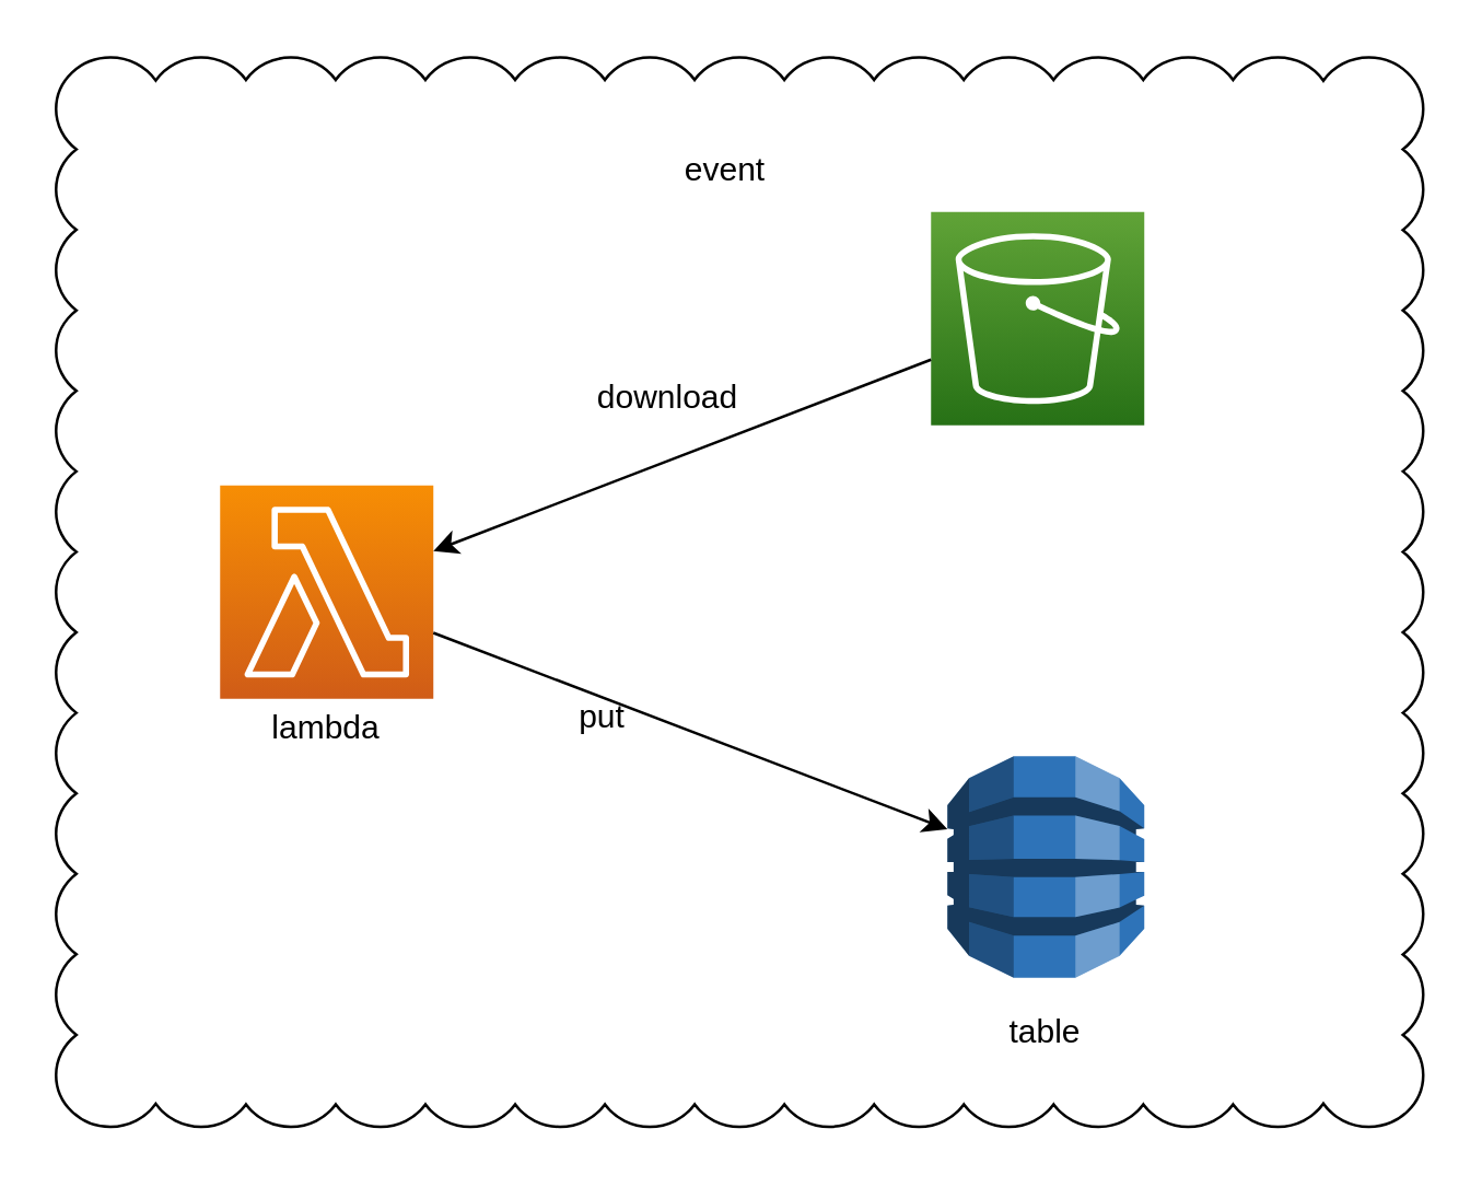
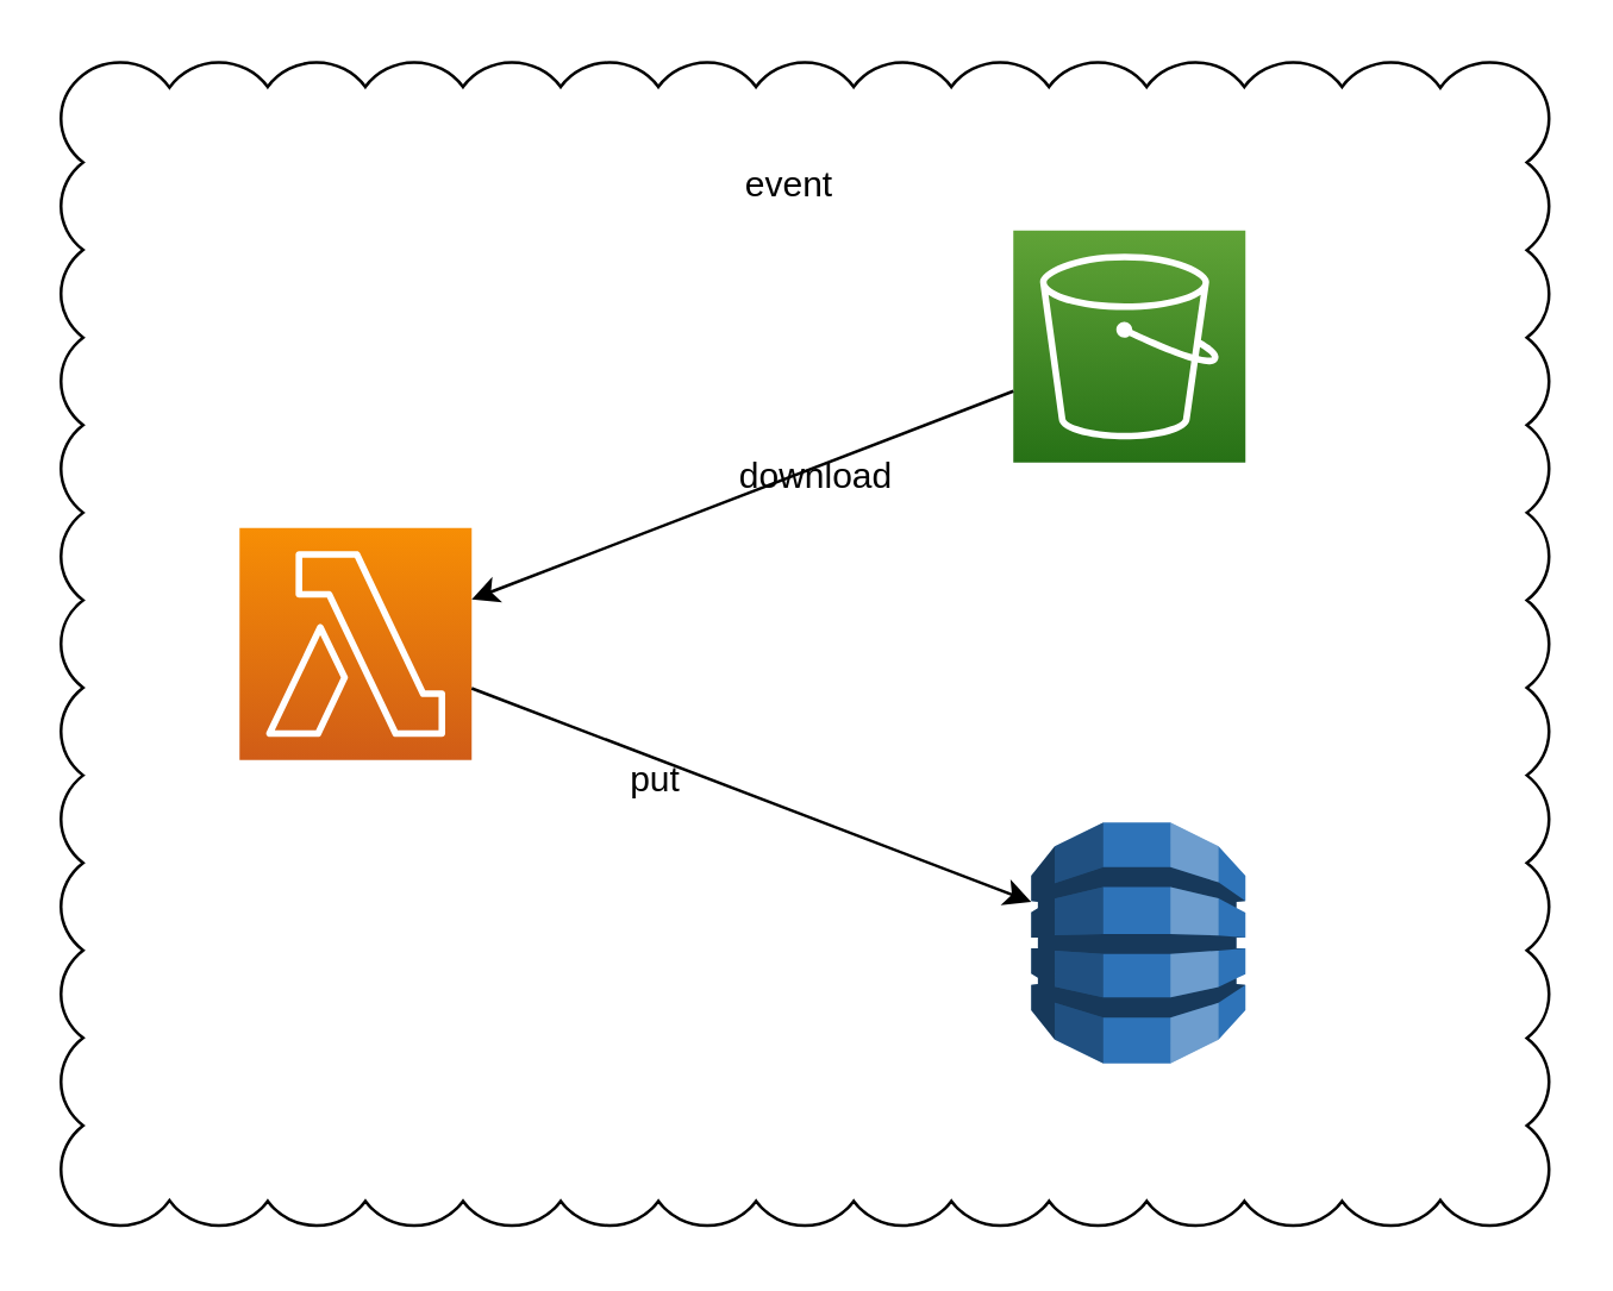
  <mxCell id="0" />
  <mxCell id="1" parent="0" />
  <mxCell id="2" value="" style="whiteSpace=wrap;html=1;shape=mxgraph.basic.cloud_rect" vertex="1" parent="1"><mxGeometry x="20" y="20.5" width="500" height="391" as="geometry" /></mxCell>
  <mxCell id="3" value="" style="outlineConnect=0;fontColor=#232F3E;gradientColor=#F78E04;gradientDirection=north;fillColor=#D05C17;strokeColor=#ffffff;dashed=0;verticalLabelPosition=bottom;verticalAlign=top;align=center;html=1;fontSize=12;fontStyle=0;aspect=fixed;shape=mxgraph.aws4.resourceIcon;resIcon=mxgraph.aws4.lambda;" vertex="1" parent="1"><mxGeometry x="80" y="177" width="78" height="78" as="geometry" /></mxCell>
  <mxCell id="4" value="" style="outlineConnect=0;fontColor=#232F3E;gradientColor=#60A337;gradientDirection=north;fillColor=#277116;strokeColor=#ffffff;dashed=0;verticalLabelPosition=bottom;verticalAlign=top;align=center;html=1;fontSize=12;fontStyle=0;aspect=fixed;shape=mxgraph.aws4.resourceIcon;resIcon=mxgraph.aws4.s3;" vertex="1" parent="1"><mxGeometry x="340" y="77" width="78" height="78" as="geometry" /></mxCell>
  <mxCell id="5" value="" style="outlineConnect=0;dashed=0;verticalLabelPosition=bottom;verticalAlign=top;align=center;html=1;shape=mxgraph.aws3.dynamo_db;fillColor=#2E73B8;gradientColor=none;" vertex="1" parent="1"><mxGeometry x="346" y="276" width="72" height="81" as="geometry" /></mxCell>
  <mxCell id="6" value="" style="endArrow=classic;html=1;" edge="1" parent="1" source="3" target="5"><mxGeometry width="50" height="50" relative="1" as="geometry"><mxPoint x="240" y="447" as="sourcePoint" /><mxPoint x="290" y="397" as="targetPoint" /></mxGeometry></mxCell>
  <mxCell id="7" value="put" style="text;html=1;strokeColor=none;fillColor=none;align=center;verticalAlign=middle;whiteSpace=wrap;rounded=0;" vertex="1" parent="1"><mxGeometry x="200" y="252" width="40" height="20" as="geometry" /></mxCell>
  <mxCell id="8" value="" style="endArrow=classic;html=1;" edge="1" parent="1" source="4" target="3"><mxGeometry width="50" height="50" relative="1" as="geometry"><mxPoint x="170" y="137" as="sourcePoint" /><mxPoint x="220" y="87" as="targetPoint" /></mxGeometry></mxCell>
- <mxCell id="9" value="download" style="text;html=1;strokeColor=none;fillColor=none;align=center;verticalAlign=middle;whiteSpace=wrap;rounded=0;" vertex="1" parent="1"><mxGeometry x="224" y="135" width="40" height="20" as="geometry" /></mxCell>
+ <mxCell id="9" value="download" style="text;html=1;strokeColor=none;fillColor=none;align=center;verticalAlign=middle;whiteSpace=wrap;rounded=0;" vertex="1" parent="1"><mxGeometry x="254" y="150" width="40" height="20" as="geometry" /></mxCell>
  <mxCell id="10" value="event" style="text;html=1;strokeColor=none;fillColor=none;align=center;verticalAlign=middle;whiteSpace=wrap;rounded=0;" vertex="1" parent="1"><mxGeometry x="245" y="52" width="40" height="20" as="geometry" /></mxCell>
- <mxCell id="11" value="table" style="text;html=1;strokeColor=none;fillColor=none;align=center;verticalAlign=middle;whiteSpace=wrap;rounded=0;" vertex="1" parent="1"><mxGeometry x="362" y="367" width="40" height="20" as="geometry" /></mxCell>
- <mxCell id="12" value="lambda" style="text;html=1;strokeColor=none;fillColor=none;align=center;verticalAlign=middle;whiteSpace=wrap;rounded=0;" vertex="1" parent="1"><mxGeometry x="99" y="256" width="40" height="20" as="geometry" /></mxCell>
